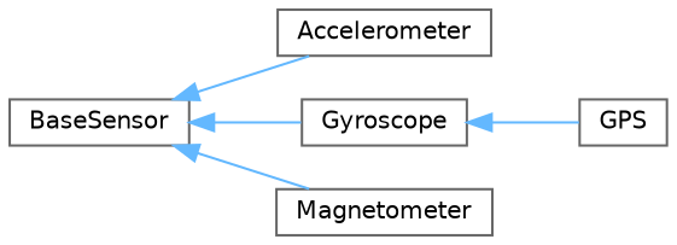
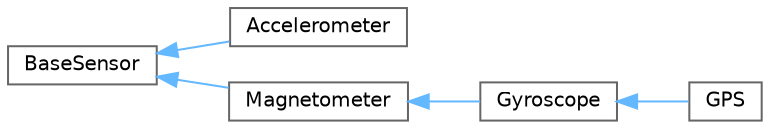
  digraph {
    rankdir=LR
    node [color=grey40 fillcolor=white fontname=Helvetica fontsize=10 shape=box style=filled]
    edge [color=steelblue1 dir=back fontname=Helvetica fontsize=10 labelfontname=Helvetica labelfontsize=10 style=solid]
    n1 [height=0.2 label=BaseSensor width=0.4]
    n2 [height=0.2 label=Accelerometer width=0.4]
    n3 [height=0.2 label=Gyroscope width=0.4]
    n4 [height=0.2 label=Magnetometer width=0.4]
    n5 [height=0.2 label=GPS width=0.4]
    n1 -> n2
-   n1 -> n3
+   n4 -> n3
    n1 -> n4
    n3 -> n5
  }
